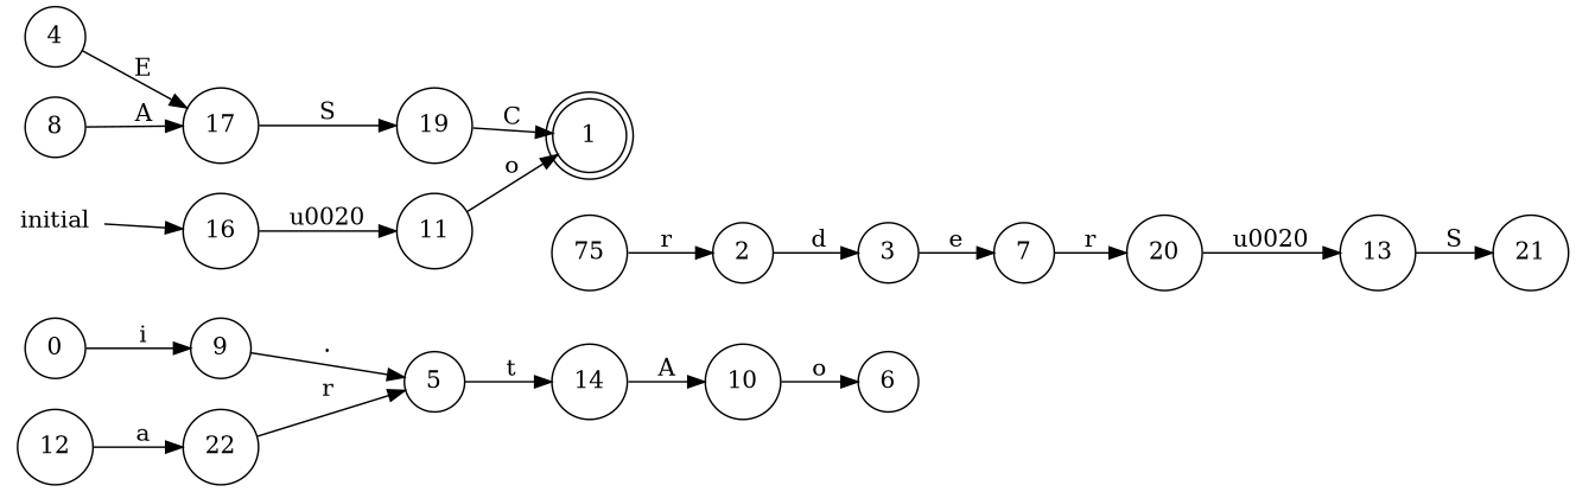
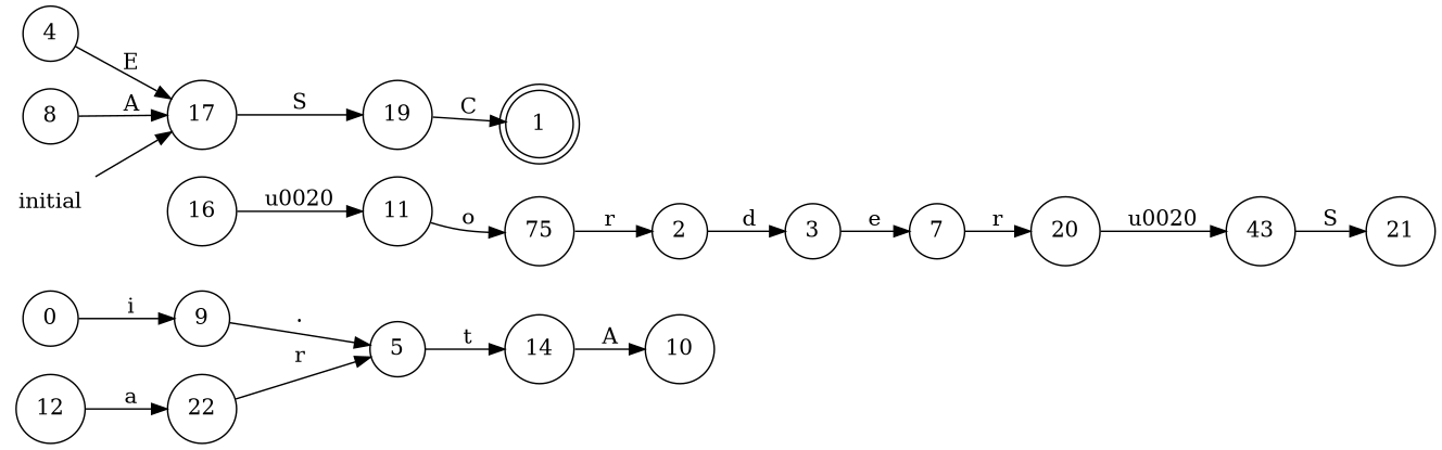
  digraph {
    rankdir=LR
    node [shape=circle]
    0
    9
    5
    12
    22
    1 [shape=doublecircle]
    2
    3
    7
    20
-   13
+   13 [label=43]
    4
    17
    19
    14
    10
-   6
    8
    21
    n20 [label=75]
    11
    16
    initial [shape=plaintext]
    0 -> 9 [label=i]
    9 -> 5 [label="."]
    5 -> 14 [label=t]
    12 -> 22 [label=a]
    22 -> 5 [label=r]
    2 -> 3 [label=d]
    3 -> 7 [label=e]
    7 -> 20 [label=r]
    20 -> 13 [label="\u0020"]
    13 -> 21 [label=S]
    4 -> 17 [label=E]
    17 -> 19 [label=S]
    19 -> 1 [label=C]
    14 -> 10 [label=A]
-   10 -> 6 [label=o]
    8 -> 17 [label=A]
    n20 -> 2 [label=r]
-   11 -> 1 [label=o]
+   11 -> n20 [label=o]
    16 -> 11 [label="\u0020"]
-   initial -> 16
+   initial -> 17
  }
